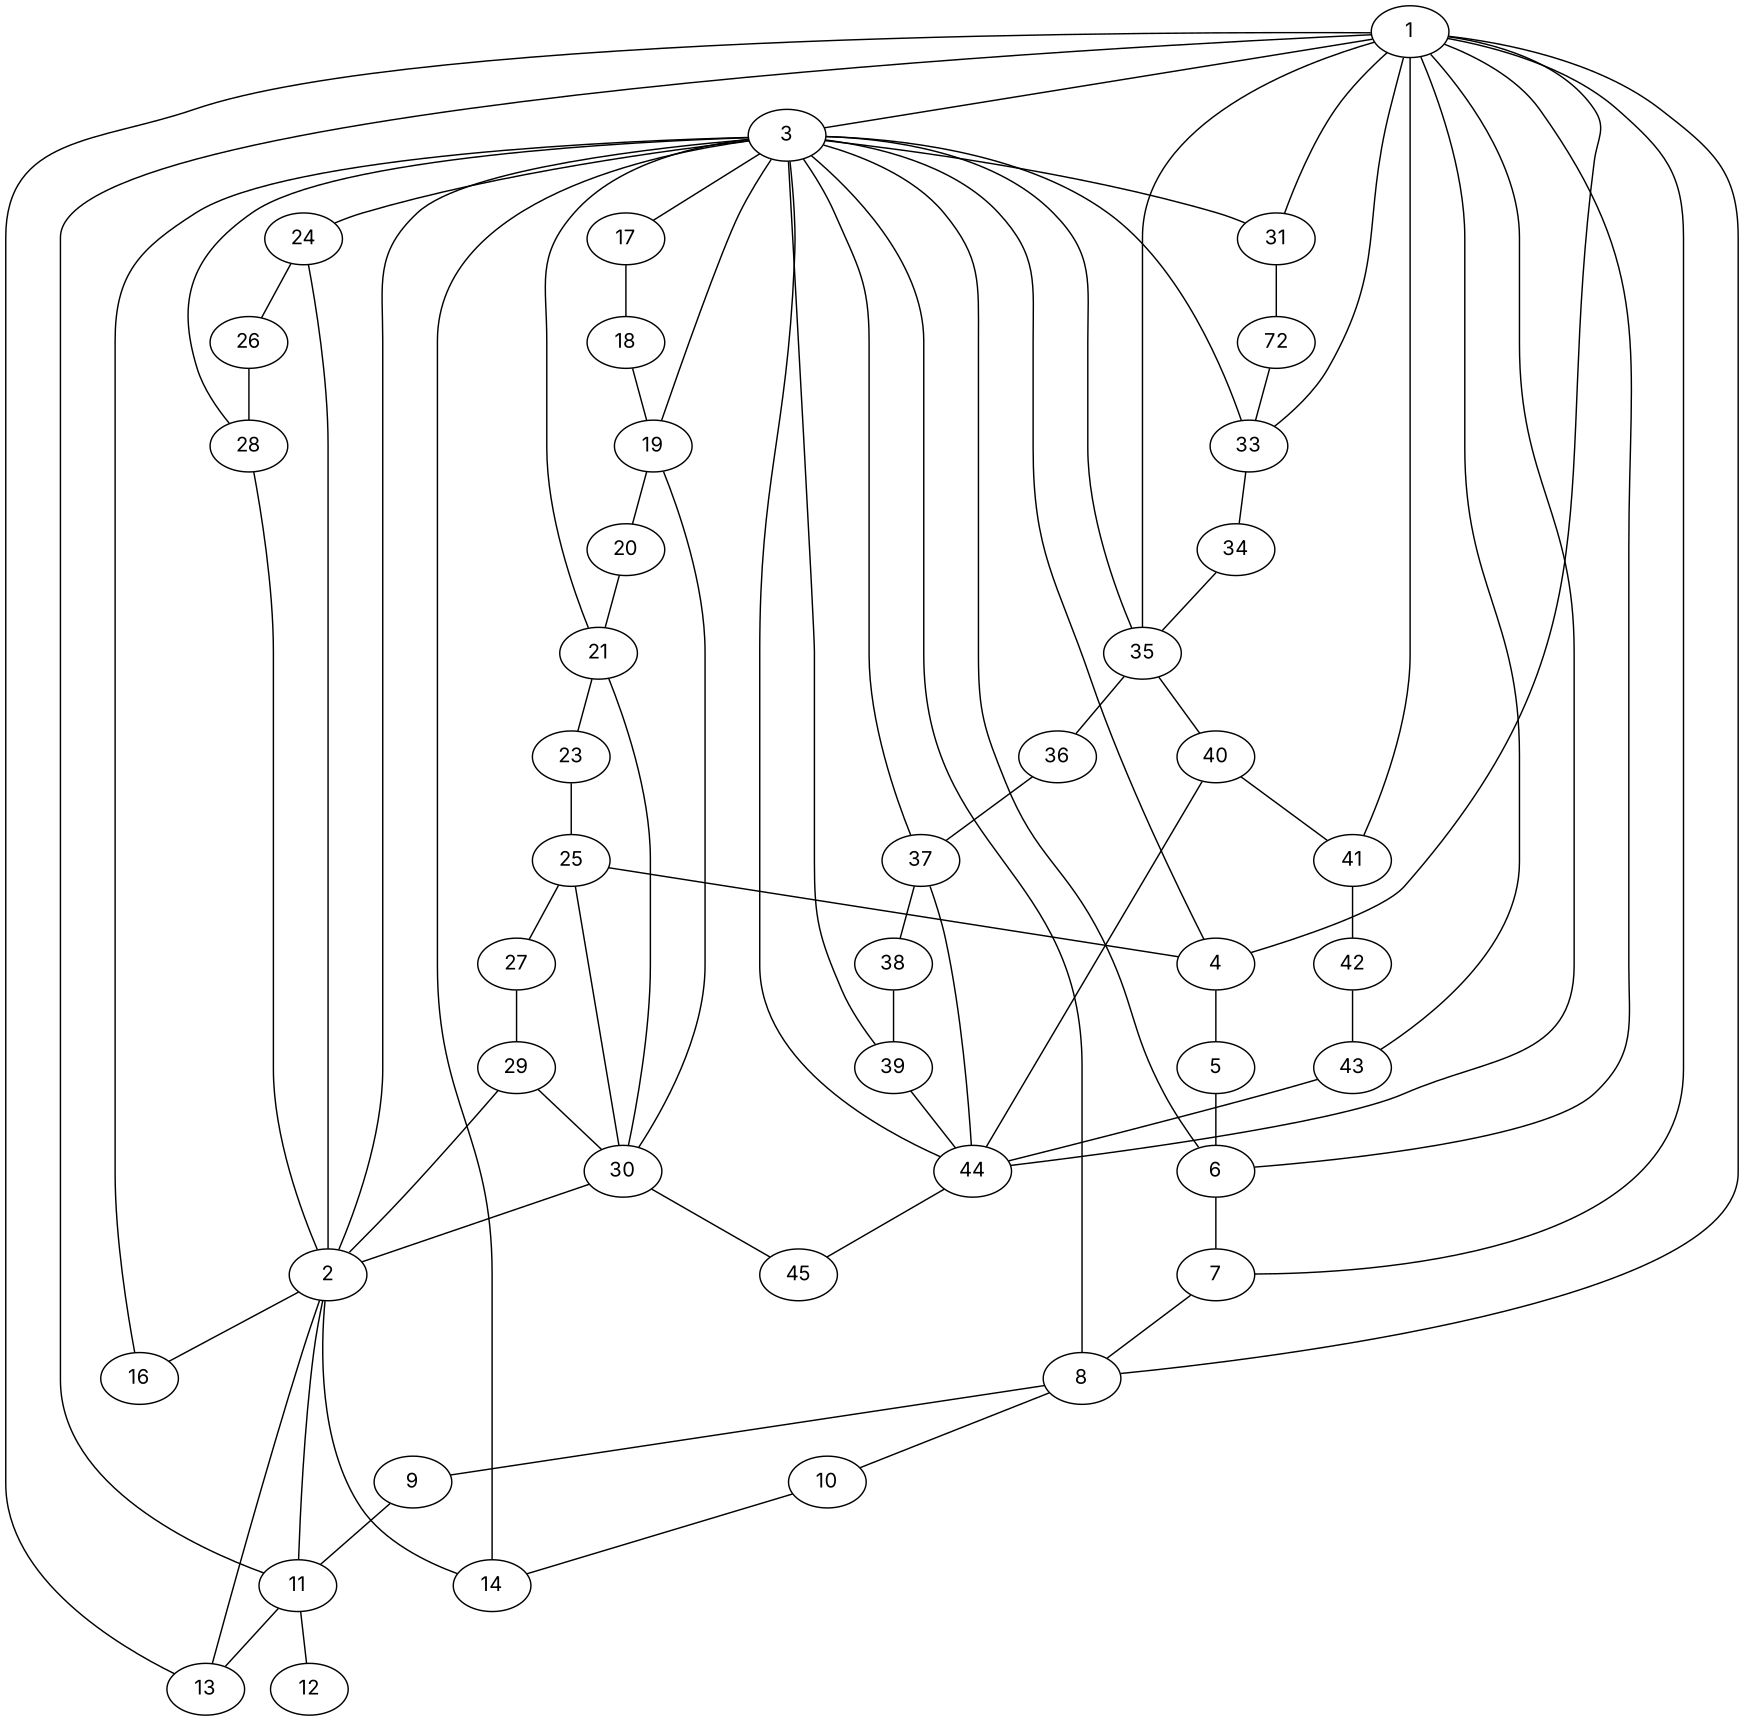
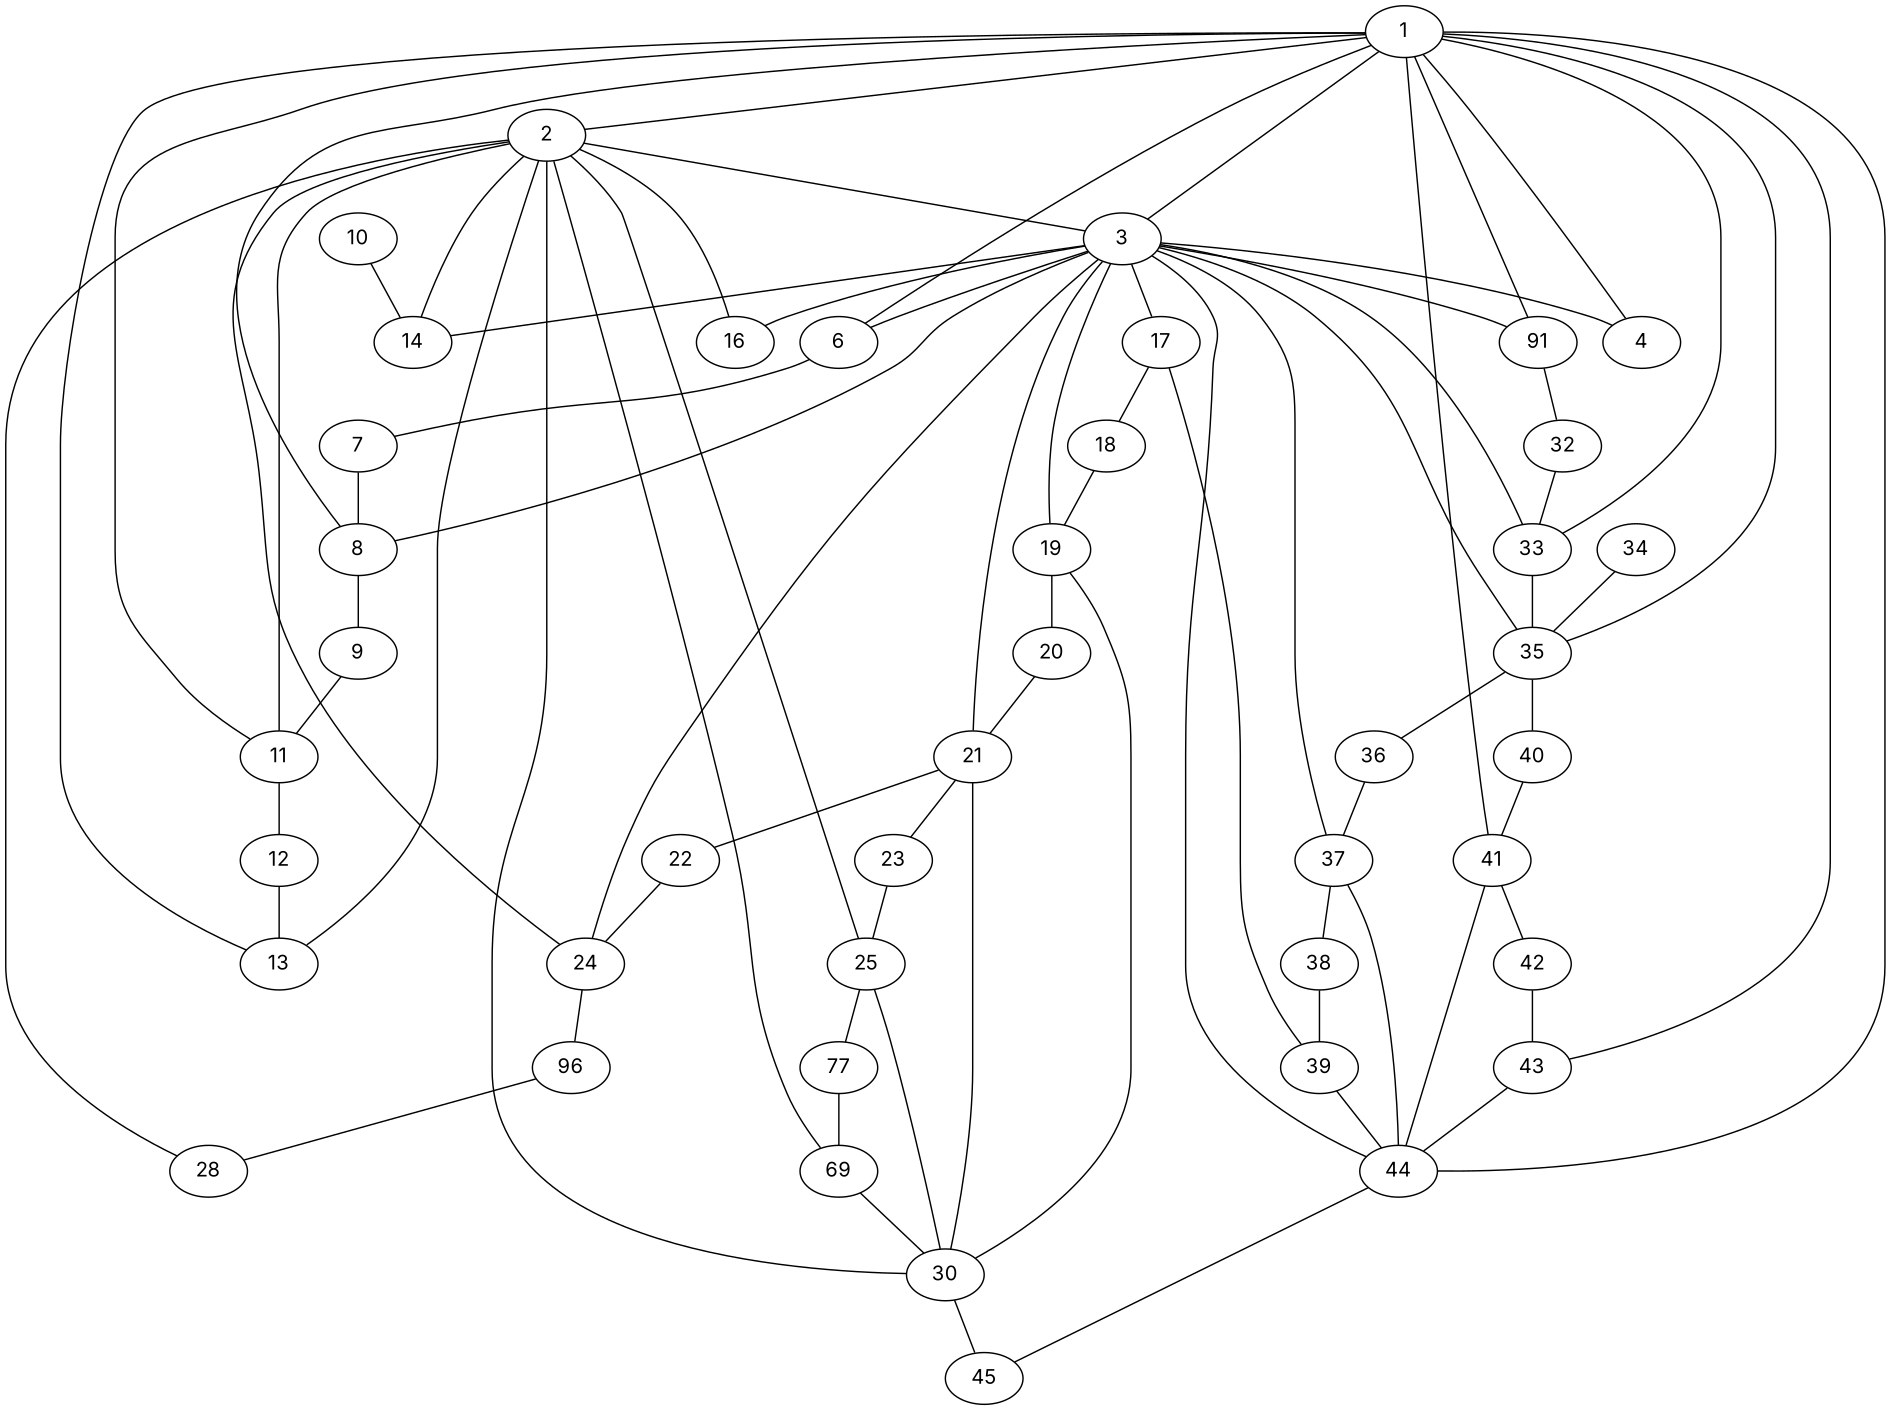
  graph {
    fontname=Inter
    node [fontname=Inter]
    edge [fontname=Inter]
    1
    2
    3
    4
    6
    8
    11
    13
-   31
+   31 [label=91]
    33
    35
    41
    43
    44
    14
    16
    17
    19
    21
    24
    28
    37
    39
-   5
    7
    9
    10
    12
-   32 [label=72]
+   32
    34
    36
    40
    42
    45
    30
    18
    20
+   22
    23
-   26
+   26 [label=96]
    38
    25
-   27
-   29
-   1 -- 7
+   27 [label=77]
+   29 [label=69]
+   1 -- 2
    1 -- 3
    1 -- 4
    1 -- 6
    1 -- 8
    1 -- 11
    1 -- 13
    1 -- 31
    1 -- 33
    1 -- 35
    1 -- 41
    1 -- 43
    1 -- 44
    2 -- 3
    2 -- 11
    2 -- 13
    2 -- 14
    2 -- 16
    3 -- 4
    3 -- 6
    3 -- 8
    3 -- 31
    3 -- 33
    3 -- 35
    3 -- 44
    3 -- 14
    3 -- 16
    3 -- 17
    3 -- 19
    3 -- 21
    3 -- 24
-   3 -- 28
    3 -- 37
-   3 -- 39
-   4 -- 5
+   17 -- 39
    6 -- 7
    8 -- 9
-   8 -- 10
    11 -- 12
    31 -- 32
-   33 -- 34
+   33 -- 35
    35 -- 36
    35 -- 40
-   40 -- 44
+   41 -- 44
    41 -- 42
    43 -- 44
    44 -- 45
    17 -- 18
    19 -- 30
    19 -- 20
    21 -- 30
+   21 -- 22
    21 -- 23
    24 -- 2
    24 -- 26
    28 -- 2
    37 -- 44
    37 -- 38
    39 -- 44
-   5 -- 6
    7 -- 8
    9 -- 11
    10 -- 14
-   11 -- 13
+   12 -- 13
    32 -- 33
    34 -- 35
    36 -- 37
    40 -- 41
    42 -- 43
    30 -- 2
    30 -- 45
    18 -- 19
    20 -- 21
+   22 -- 24
    23 -- 25
    26 -- 28
    38 -- 39
-   25 -- 4
+   25 -- 2
    25 -- 30
    25 -- 27
    27 -- 29
    29 -- 2
    29 -- 30
  }
